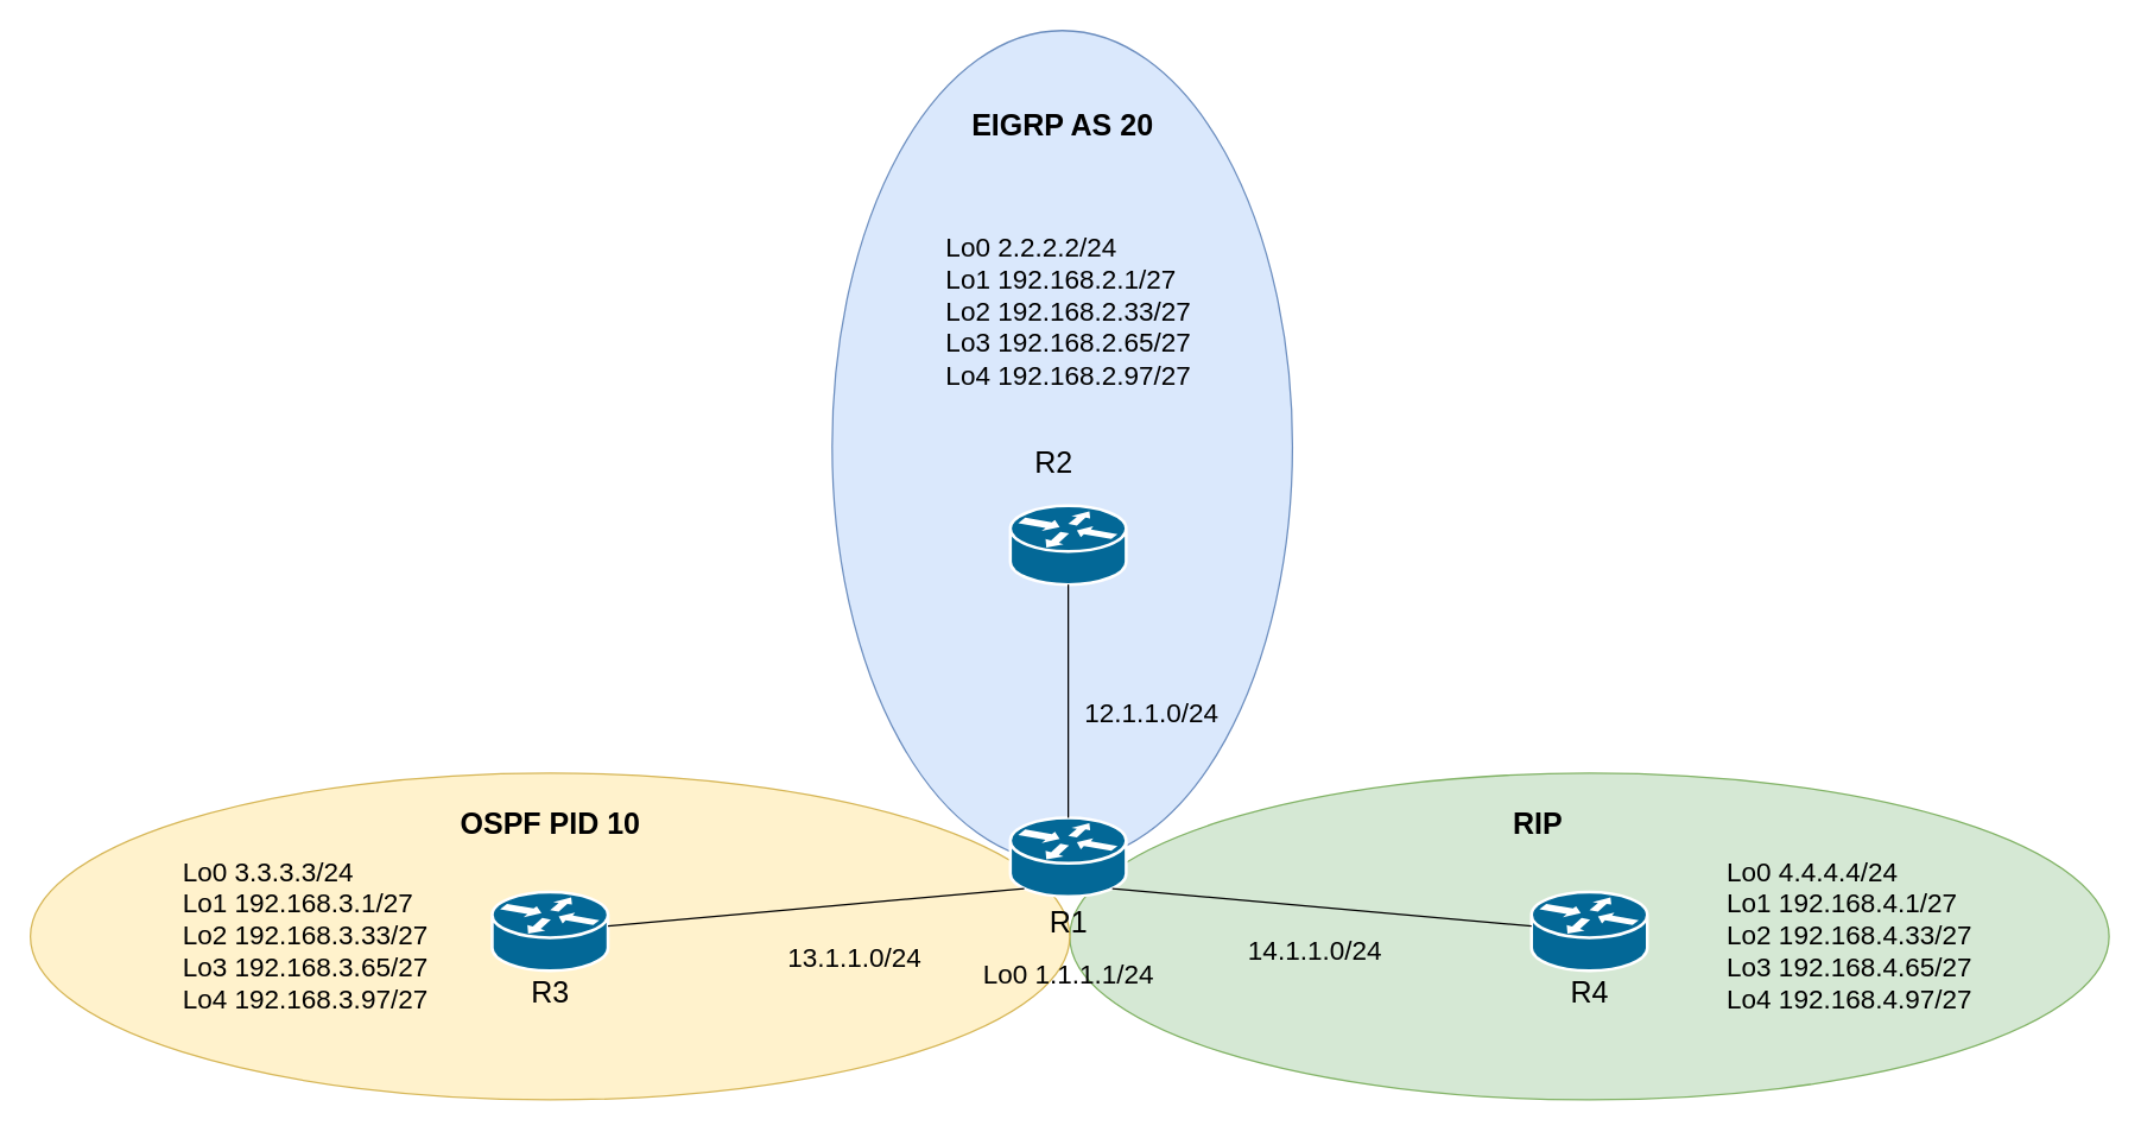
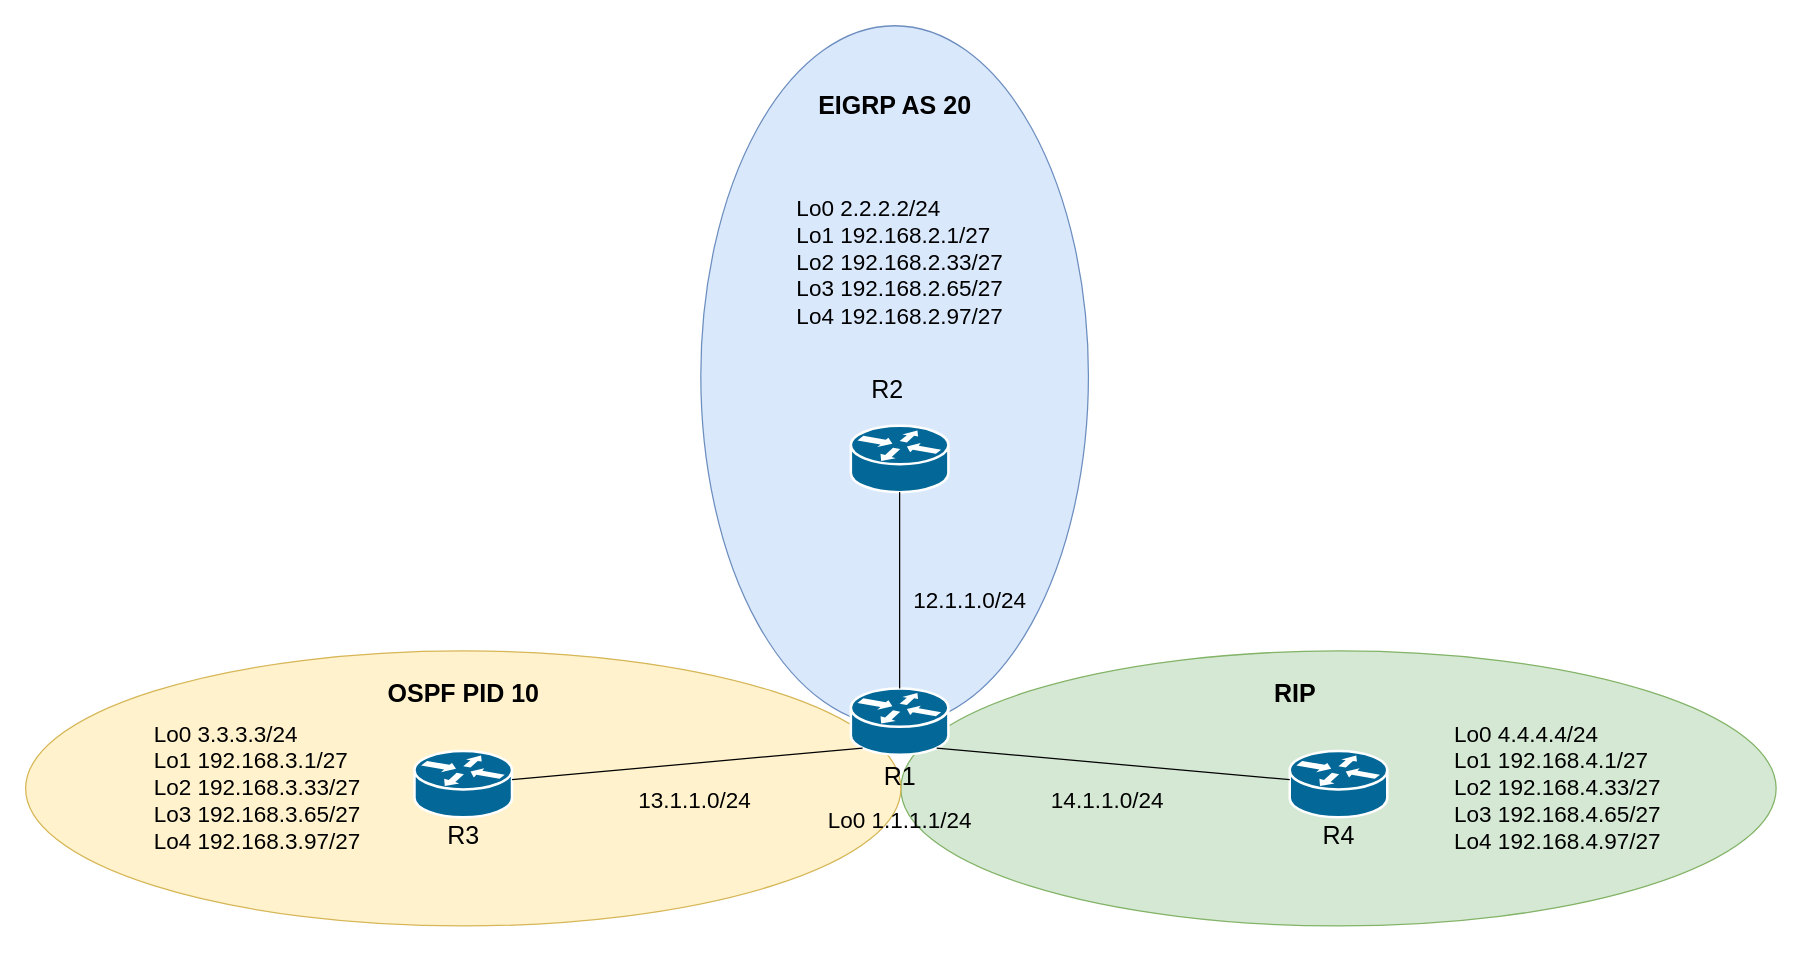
  <mxCell id="0" />
  <mxCell id="1" parent="0" />
  <mxCell id="2" value="" style="ellipse;whiteSpace=wrap;html=1;fillColor=#d5e8d4;strokeColor=#82b366;" vertex="1" parent="1"><mxGeometry x="720" y="520" width="700" height="220" as="geometry" /></mxCell>
  <mxCell id="3" value="" style="ellipse;whiteSpace=wrap;html=1;fillColor=#fff2cc;strokeColor=#d6b656;" vertex="1" parent="1"><mxGeometry x="20" y="520" width="700" height="220" as="geometry" /></mxCell>
  <mxCell id="4" value="" style="ellipse;whiteSpace=wrap;html=1;fillColor=#dae8fc;strokeColor=#6c8ebf;" vertex="1" parent="1"><mxGeometry x="560" y="20" width="310" height="560" as="geometry" /></mxCell>
  <mxCell id="5" value="" style="shape=mxgraph.cisco.routers.router;sketch=0;html=1;pointerEvents=1;dashed=0;fillColor=#036897;strokeColor=#ffffff;strokeWidth=2;verticalLabelPosition=bottom;verticalAlign=top;align=center;outlineConnect=0;" vertex="1" parent="1"><mxGeometry x="680" y="550" width="78" height="53" as="geometry" /></mxCell>
  <mxCell id="6" value="" style="shape=mxgraph.cisco.routers.router;sketch=0;html=1;pointerEvents=1;dashed=0;fillColor=#036897;strokeColor=#ffffff;strokeWidth=2;verticalLabelPosition=bottom;verticalAlign=top;align=center;outlineConnect=0;" vertex="1" parent="1"><mxGeometry x="1031" y="600" width="78" height="53" as="geometry" /></mxCell>
  <mxCell id="7" value="" style="shape=mxgraph.cisco.routers.router;sketch=0;html=1;pointerEvents=1;dashed=0;fillColor=#036897;strokeColor=#ffffff;strokeWidth=2;verticalLabelPosition=bottom;verticalAlign=top;align=center;outlineConnect=0;" vertex="1" parent="1"><mxGeometry x="680" y="340" width="78" height="53" as="geometry" /></mxCell>
  <mxCell id="8" value="" style="shape=mxgraph.cisco.routers.router;sketch=0;html=1;pointerEvents=1;dashed=0;fillColor=#036897;strokeColor=#ffffff;strokeWidth=2;verticalLabelPosition=bottom;verticalAlign=top;align=center;outlineConnect=0;" vertex="1" parent="1"><mxGeometry x="331" y="600" width="78" height="53" as="geometry" /></mxCell>
  <mxCell id="9" value="" style="endArrow=none;html=1;rounded=0;" edge="1" parent="1" source="5" target="7"><mxGeometry width="50" height="50" relative="1" as="geometry"><mxPoint x="710" y="620" as="sourcePoint" /><mxPoint x="760" y="570" as="targetPoint" /></mxGeometry></mxCell>
  <mxCell id="10" value="" style="endArrow=none;html=1;rounded=0;exitX=0.12;exitY=0.9;exitDx=0;exitDy=0;exitPerimeter=0;" edge="1" parent="1" source="5" target="8"><mxGeometry width="50" height="50" relative="1" as="geometry"><mxPoint x="710" y="620" as="sourcePoint" /><mxPoint x="760" y="570" as="targetPoint" /></mxGeometry></mxCell>
  <mxCell id="11" value="" style="endArrow=none;html=1;rounded=0;exitX=0.88;exitY=0.9;exitDx=0;exitDy=0;exitPerimeter=0;" edge="1" parent="1" source="5" target="6"><mxGeometry width="50" height="50" relative="1" as="geometry"><mxPoint x="710" y="620" as="sourcePoint" /><mxPoint x="760" y="570" as="targetPoint" /></mxGeometry></mxCell>
  <mxCell id="12" value="&lt;font style=&quot;font-size: 20px;&quot;&gt;R2&lt;/font&gt;" style="text;html=1;align=center;verticalAlign=middle;resizable=0;points=[];autosize=1;strokeColor=none;fillColor=none;" vertex="1" parent="1"><mxGeometry x="684" y="290" width="50" height="40" as="geometry" /></mxCell>
  <mxCell id="13" value="&lt;font style=&quot;font-size: 20px;&quot;&gt;R3&lt;/font&gt;" style="text;html=1;align=center;verticalAlign=middle;resizable=0;points=[];autosize=1;strokeColor=none;fillColor=none;" vertex="1" parent="1"><mxGeometry x="345" y="646.5" width="50" height="40" as="geometry" /></mxCell>
  <mxCell id="14" value="&lt;font style=&quot;font-size: 20px;&quot;&gt;R4&lt;/font&gt;" style="text;html=1;align=center;verticalAlign=middle;resizable=0;points=[];autosize=1;strokeColor=none;fillColor=none;" vertex="1" parent="1"><mxGeometry x="1045" y="646.5" width="50" height="40" as="geometry" /></mxCell>
  <mxCell id="15" value="&lt;font style=&quot;font-size: 20px;&quot;&gt;R1&lt;/font&gt;" style="text;html=1;align=center;verticalAlign=middle;resizable=0;points=[];autosize=1;strokeColor=none;fillColor=none;" vertex="1" parent="1"><mxGeometry x="694" y="600" width="50" height="40" as="geometry" /></mxCell>
  <mxCell id="16" value="&lt;font style=&quot;font-size: 18px;&quot;&gt;12.1.1.0/24&lt;/font&gt;" style="text;html=1;align=center;verticalAlign=middle;resizable=0;points=[];autosize=1;strokeColor=none;fillColor=none;" vertex="1" parent="1"><mxGeometry x="720" y="460" width="110" height="40" as="geometry" /></mxCell>
- <mxCell id="17" value="&lt;font style=&quot;font-size: 18px;&quot;&gt;13.1.1.0/24&lt;/font&gt;" style="text;html=1;align=center;verticalAlign=middle;resizable=0;points=[];autosize=1;strokeColor=none;fillColor=none;" vertex="1" parent="1"><mxGeometry x="520" y="625" width="110" height="40" as="geometry" /></mxCell>
+ <mxCell id="17" value="&lt;font style=&quot;font-size: 18px;&quot;&gt;13.1.1.0/24&lt;/font&gt;" style="text;html=1;align=center;verticalAlign=middle;resizable=0;points=[];autosize=1;strokeColor=none;fillColor=none;" vertex="1" parent="1"><mxGeometry x="500" y="620" width="110" height="40" as="geometry" /></mxCell>
  <mxCell id="18" value="&lt;font style=&quot;font-size: 18px;&quot;&gt;14.1.1.0/24&lt;/font&gt;" style="text;html=1;align=center;verticalAlign=middle;resizable=0;points=[];autosize=1;strokeColor=none;fillColor=none;" vertex="1" parent="1"><mxGeometry x="830" y="620" width="110" height="40" as="geometry" /></mxCell>
  <mxCell id="19" value="&lt;div style=&quot;text-align: left;&quot;&gt;&lt;span style=&quot;font-size: 18px; background-color: initial;&quot;&gt;Lo0 3.3.3.3/24&lt;/span&gt;&lt;/div&gt;&lt;font style=&quot;font-size: 18px;&quot;&gt;&lt;div style=&quot;text-align: left;&quot;&gt;&lt;span style=&quot;background-color: initial;&quot;&gt;Lo1 192.168.3.1/27&lt;/span&gt;&lt;/div&gt;&lt;div style=&quot;text-align: left;&quot;&gt;&lt;span style=&quot;background-color: initial;&quot;&gt;Lo2 192.168.3.33/27&lt;/span&gt;&lt;/div&gt;&lt;div style=&quot;text-align: left;&quot;&gt;&lt;span style=&quot;background-color: initial;&quot;&gt;Lo3 192.168.3.65/27&lt;/span&gt;&lt;/div&gt;&lt;div style=&quot;text-align: left;&quot;&gt;&lt;span style=&quot;background-color: initial;&quot;&gt;Lo4 192.168.3.97/27&lt;/span&gt;&lt;/div&gt;&lt;/font&gt;" style="text;html=1;align=center;verticalAlign=middle;resizable=0;points=[];autosize=1;strokeColor=none;fillColor=none;" vertex="1" parent="1"><mxGeometry x="110" y="570" width="190" height="120" as="geometry" /></mxCell>
  <mxCell id="20" value="&lt;div style=&quot;text-align: left;&quot;&gt;&lt;span style=&quot;font-size: 18px; background-color: initial;&quot;&gt;Lo0 2.2.2.2/24&lt;/span&gt;&lt;/div&gt;&lt;font style=&quot;font-size: 18px;&quot;&gt;&lt;div style=&quot;text-align: left;&quot;&gt;&lt;span style=&quot;background-color: initial;&quot;&gt;Lo1 192.168.2.1/27&lt;/span&gt;&lt;/div&gt;&lt;div style=&quot;text-align: left;&quot;&gt;&lt;span style=&quot;background-color: initial;&quot;&gt;Lo2 192.168.2.33/27&lt;/span&gt;&lt;/div&gt;&lt;div style=&quot;text-align: left;&quot;&gt;&lt;span style=&quot;background-color: initial;&quot;&gt;Lo3 192.168.2.65/27&lt;/span&gt;&lt;/div&gt;&lt;div style=&quot;text-align: left;&quot;&gt;&lt;span style=&quot;background-color: initial;&quot;&gt;Lo4 192.168.2.97/27&lt;/span&gt;&lt;/div&gt;&lt;/font&gt;" style="text;html=1;align=center;verticalAlign=middle;resizable=0;points=[];autosize=1;strokeColor=none;fillColor=none;" vertex="1" parent="1"><mxGeometry x="624" y="150" width="190" height="120" as="geometry" /></mxCell>
  <mxCell id="21" value="&lt;div style=&quot;text-align: left;&quot;&gt;&lt;span style=&quot;font-size: 18px; background-color: initial;&quot;&gt;Lo0 4.4.4.4/24&lt;/span&gt;&lt;/div&gt;&lt;font style=&quot;font-size: 18px;&quot;&gt;&lt;div style=&quot;text-align: left;&quot;&gt;&lt;span style=&quot;background-color: initial;&quot;&gt;Lo1 192.168.4.1/27&lt;/span&gt;&lt;/div&gt;&lt;div style=&quot;text-align: left;&quot;&gt;&lt;span style=&quot;background-color: initial;&quot;&gt;Lo2 192.168.4.33/27&lt;/span&gt;&lt;/div&gt;&lt;div style=&quot;text-align: left;&quot;&gt;&lt;span style=&quot;background-color: initial;&quot;&gt;Lo3 192.168.4.65/27&lt;/span&gt;&lt;/div&gt;&lt;div style=&quot;text-align: left;&quot;&gt;&lt;span style=&quot;background-color: initial;&quot;&gt;Lo4 192.168.4.97/27&lt;/span&gt;&lt;/div&gt;&lt;/font&gt;" style="text;html=1;align=center;verticalAlign=middle;resizable=0;points=[];autosize=1;strokeColor=none;fillColor=none;" vertex="1" parent="1"><mxGeometry x="1150" y="570" width="190" height="120" as="geometry" /></mxCell>
  <mxCell id="22" value="&lt;div style=&quot;text-align: left;&quot;&gt;&lt;span style=&quot;font-size: 18px; background-color: initial;&quot;&gt;Lo0 1.1.1.1/24&lt;/span&gt;&lt;/div&gt;&lt;font style=&quot;font-size: 18px;&quot;&gt;&lt;div style=&quot;text-align: left;&quot;&gt;&lt;br&gt;&lt;/div&gt;&lt;/font&gt;" style="text;html=1;align=center;verticalAlign=middle;resizable=0;points=[];autosize=1;strokeColor=none;fillColor=none;" vertex="1" parent="1"><mxGeometry x="649" y="636.5" width="140" height="60" as="geometry" /></mxCell>
  <mxCell id="23" value="&lt;p style=&quot;line-height: 120%;&quot;&gt;&lt;font style=&quot;font-size: 20px;&quot;&gt;&lt;b&gt;OSPF PID 10&lt;/b&gt;&lt;/font&gt;&lt;/p&gt;" style="text;html=1;align=center;verticalAlign=middle;resizable=0;points=[];autosize=1;strokeColor=none;fillColor=none;" vertex="1" parent="1"><mxGeometry x="300" y="530" width="140" height="50" as="geometry" /></mxCell>
  <mxCell id="24" value="&lt;p style=&quot;line-height: 120%;&quot;&gt;&lt;font style=&quot;font-size: 20px;&quot;&gt;&lt;b&gt;EIGRP AS 20&lt;/b&gt;&lt;/font&gt;&lt;/p&gt;" style="text;html=1;align=center;verticalAlign=middle;resizable=0;points=[];autosize=1;strokeColor=none;fillColor=none;" vertex="1" parent="1"><mxGeometry x="645" y="60" width="140" height="50" as="geometry" /></mxCell>
  <mxCell id="25" value="&lt;p style=&quot;line-height: 120%;&quot;&gt;&lt;font style=&quot;font-size: 20px;&quot;&gt;&lt;b&gt;RIP&lt;/b&gt;&lt;/font&gt;&lt;/p&gt;" style="text;html=1;align=center;verticalAlign=middle;resizable=0;points=[];autosize=1;strokeColor=none;fillColor=none;" vertex="1" parent="1"><mxGeometry x="1005" y="530" width="60" height="50" as="geometry" /></mxCell>
